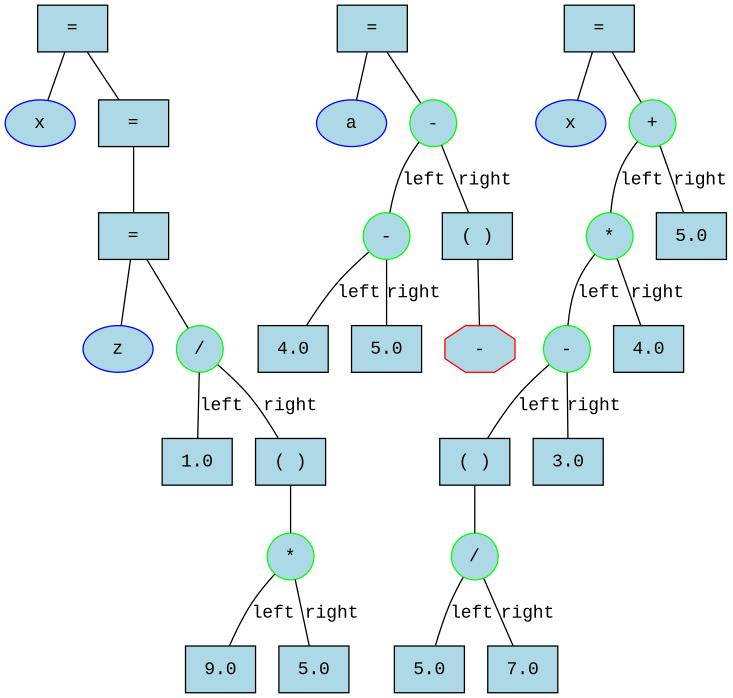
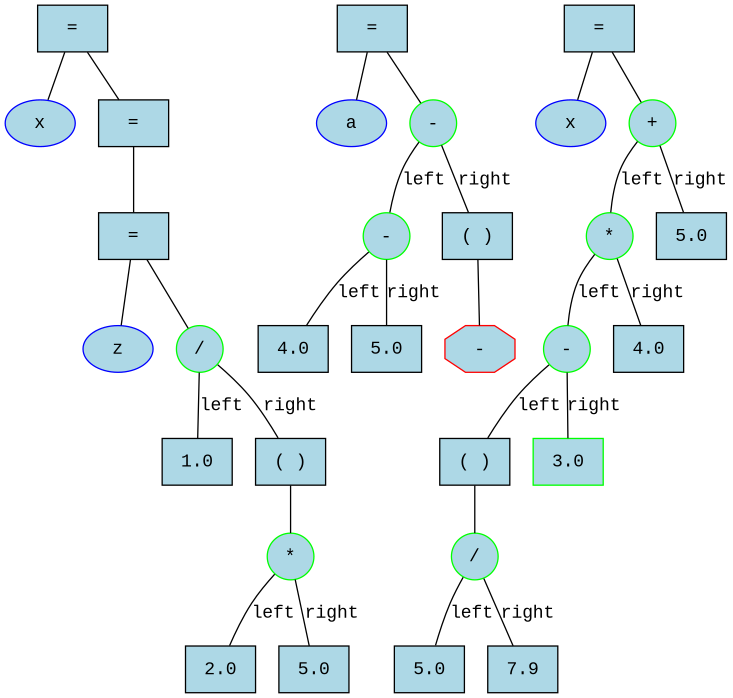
  digraph {
    fontname="Liberation Mono"
    node [fillcolor=lightblue fontcolor=black fontname="Liberation Mono" shape=box style=filled]
    edge [arrowhead=none fontname="Liberation Mono"]
    n1 [label="="]
    n2 [color=blue label=x shape=ellipse]
    n3 [label="="]
    n4 [label="="]
    n5 [color=blue label=z shape=ellipse]
    n6 [color=green label="/" shape=circle]
    n7 [label=1.0]
    n8 [label="( )"]
    n9 [color=green label="*" shape=circle]
-   n10 [label=9.0]
+   n10 [label=2.0]
    n11 [label=5.0]
    n12 [label="="]
    n13 [color=blue label=a shape=ellipse]
    n14 [color=green label="-" shape=circle]
    n15 [color=green label="-" shape=circle]
    n16 [label="( )"]
    n17 [label=4.0]
    n18 [label=5.0]
    n19 [color=red label="-" shape=octagon]
    n20 [label="="]
    n21 [color=blue label=x shape=ellipse]
    n22 [color=green label="+" shape=circle]
    n23 [color=green label="*" shape=circle]
    n24 [label=5.0]
    n25 [color=green label="-" shape=circle]
    n26 [label=4.0]
    n27 [label="( )"]
-   n28 [label=3.0]
+   n28 [label=3.0 color=green]
    n29 [color=green label="/" shape=circle]
    n30 [label=5.0]
-   n31 [label=7.0]
+   n31 [label=7.9]
    n1 -> n2
    n1 -> n3
    n3 -> n4
    n4 -> n5
    n4 -> n6
    n6 -> n7 [label=left]
    n6 -> n8 [label=right]
    n8 -> n9
    n9 -> n10 [label=left]
    n9 -> n11 [label=right]
    n12 -> n13
    n12 -> n14
    n14 -> n15 [label=left]
    n14 -> n16 [label=right]
    n15 -> n17 [label=left]
    n15 -> n18 [label=right]
    n16 -> n19
    n20 -> n21
    n20 -> n22
    n22 -> n23 [label=left]
    n22 -> n24 [label=right]
    n23 -> n25 [label=left]
    n23 -> n26 [label=right]
    n25 -> n27 [label=left]
    n25 -> n28 [label=right]
    n27 -> n29
    n29 -> n30 [label=left]
    n29 -> n31 [label=right]
  }
